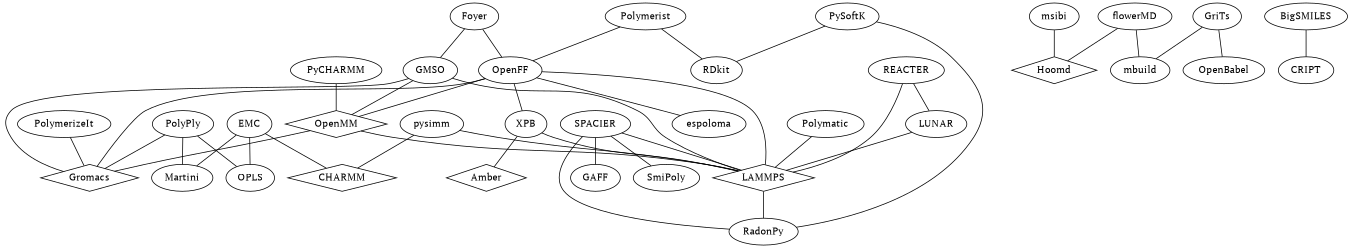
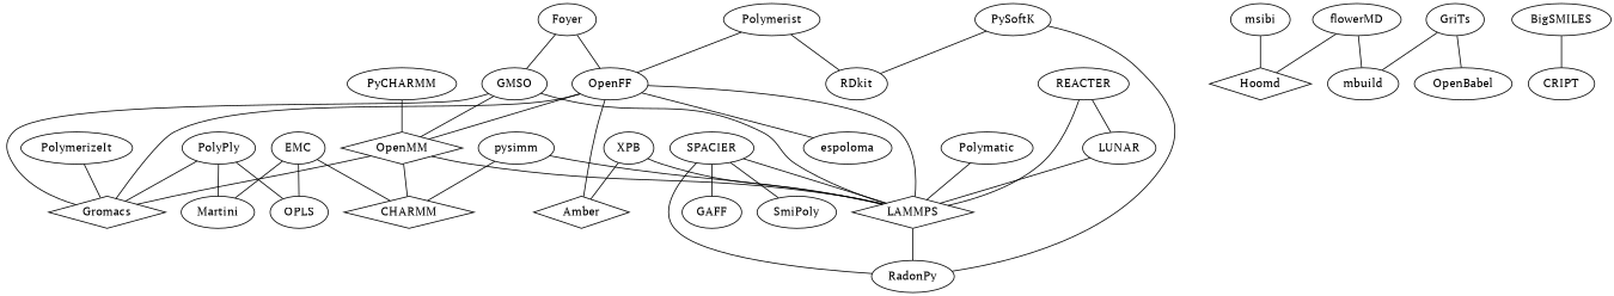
  strict graph {
    fontname="PT Serif"
    node [fontname="PT Serif" shape=ellipse]
    edge [fontname="PT Serif"]
    LAMMPS [shape=diamond]
    RadonPy
    Gromacs [shape=diamond]
    OpenMM [shape=diamond]
    CHARMM [shape=diamond]
    Hoomd [shape=diamond]
    Amber [shape=diamond]
    XPB
    PySoftK
    RDkit
    Polymerist
    OpenFF
    espoloma
    PolyPly
    OPLS
    Martini
    pysimm
    SPACIER
    GAFF
    SmiPoly
    Foyer
    GMSO
    GriTs
    mbuild
    OpenBabel
    REACTER
    LUNAR
    EMC
    Polymatic
    PyCHARMM
    PolymerizeIt
    BigSMILES
    CRIPT
    msibi
    flowerMD
    LAMMPS -- RadonPy
    OpenMM -- LAMMPS
    OpenMM -- Gromacs
+   OpenMM -- CHARMM
    XPB -- LAMMPS
    XPB -- Amber
    PySoftK -- RadonPy
    PySoftK -- RDkit
    Polymerist -- RDkit
    Polymerist -- OpenFF
    OpenFF -- LAMMPS
    OpenFF -- Gromacs
    OpenFF -- OpenMM
-   OpenFF -- XPB
+   OpenFF -- Amber
    OpenFF -- espoloma
    PolyPly -- Gromacs
    PolyPly -- OPLS
    PolyPly -- Martini
    pysimm -- LAMMPS
    pysimm -- CHARMM
    SPACIER -- LAMMPS
    SPACIER -- RadonPy
    SPACIER -- GAFF
    SPACIER -- SmiPoly
    Foyer -- OpenFF
    Foyer -- GMSO
    GMSO -- LAMMPS
    GMSO -- Gromacs
    GMSO -- OpenMM
    GriTs -- mbuild
    GriTs -- OpenBabel
    REACTER -- LAMMPS
    REACTER -- LUNAR
    LUNAR -- LAMMPS
    EMC -- CHARMM
    EMC -- OPLS
    EMC -- Martini
    Polymatic -- LAMMPS
    PyCHARMM -- OpenMM
    PolymerizeIt -- Gromacs
    BigSMILES -- CRIPT
    msibi -- Hoomd
    flowerMD -- Hoomd
    flowerMD -- mbuild
  }
